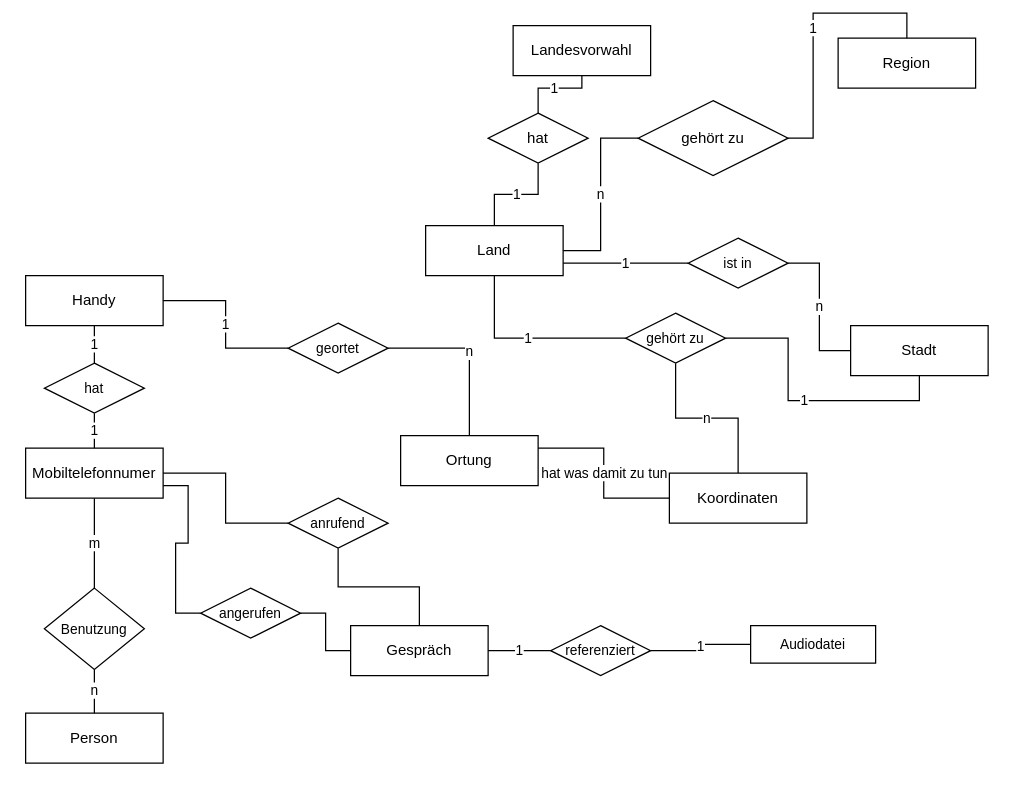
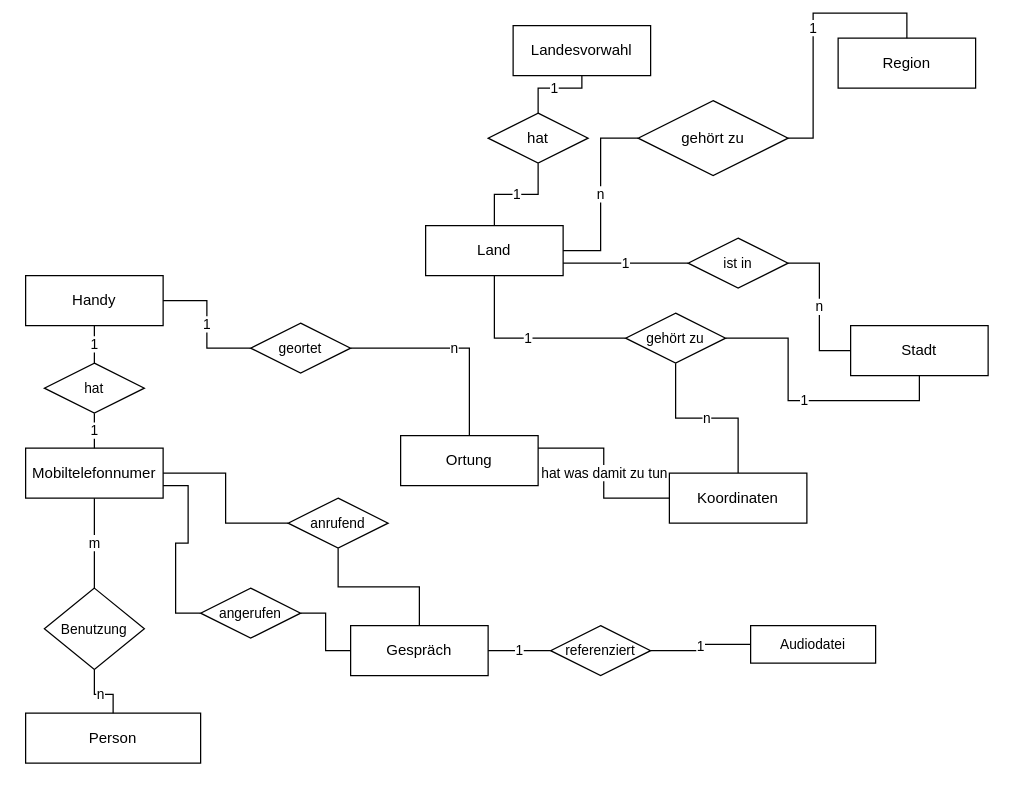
  <mxCell id="0" />
  <mxCell id="1" parent="0" />
  <mxCell id="2" value="Mobiltelefonnumer" style="whiteSpace=wrap;html=1;align=center;" parent="1" vertex="1"><mxGeometry x="20" y="358" width="110" height="40" as="geometry" /></mxCell>
  <mxCell id="3" value="Handy" style="whiteSpace=wrap;html=1;align=center;" parent="1" vertex="1"><mxGeometry x="20" y="220" width="110" height="40" as="geometry" /></mxCell>
  <mxCell id="4" value="1" style="edgeStyle=orthogonalEdgeStyle;rounded=0;orthogonalLoop=1;jettySize=auto;html=1;entryX=0.5;entryY=1;entryDx=0;entryDy=0;endArrow=none;endFill=0;" edge="1" parent="1" source="5" target="20"><mxGeometry relative="1" as="geometry" /></mxCell>
  <mxCell id="5" value="Land" style="whiteSpace=wrap;html=1;align=center;" parent="1" vertex="1"><mxGeometry x="340" y="180" width="110" height="40" as="geometry" /></mxCell>
  <mxCell id="6" value="Landesvorwahl" style="whiteSpace=wrap;html=1;align=center;" parent="1" vertex="1"><mxGeometry x="410" y="20" width="110" height="40" as="geometry" /></mxCell>
  <mxCell id="7" value="Region" style="whiteSpace=wrap;html=1;align=center;" parent="1" vertex="1"><mxGeometry x="670" y="30" width="110" height="40" as="geometry" /></mxCell>
- <mxCell id="8" value="Person" style="whiteSpace=wrap;html=1;align=center;" parent="1" vertex="1"><mxGeometry x="20" y="570" width="110" height="40" as="geometry" /></mxCell>
+ <mxCell id="8" value="Person" style="whiteSpace=wrap;html=1;align=center;" parent="1" vertex="1"><mxGeometry x="20" y="570" width="140" height="40" as="geometry" /></mxCell>
  <mxCell id="9" value="Ortung" style="whiteSpace=wrap;html=1;align=center;" parent="1" vertex="1"><mxGeometry x="320" y="348" width="110" height="40" as="geometry" /></mxCell>
  <mxCell id="10" value="hat was damit zu tun" style="edgeStyle=orthogonalEdgeStyle;shape=connector;rounded=0;orthogonalLoop=1;jettySize=auto;html=1;entryX=1;entryY=0.25;entryDx=0;entryDy=0;labelBackgroundColor=default;strokeColor=default;fontFamily=Helvetica;fontSize=11;fontColor=default;endArrow=none;endFill=0;" edge="1" parent="1" source="12" target="9"><mxGeometry relative="1" as="geometry" /></mxCell>
  <mxCell id="11" value="n" style="edgeStyle=orthogonalEdgeStyle;shape=connector;rounded=0;orthogonalLoop=1;jettySize=auto;html=1;labelBackgroundColor=default;strokeColor=default;fontFamily=Helvetica;fontSize=11;fontColor=default;endArrow=none;endFill=0;" edge="1" parent="1" source="12" target="34"><mxGeometry relative="1" as="geometry" /></mxCell>
  <mxCell id="12" value="Koordinaten" style="whiteSpace=wrap;html=1;align=center;" parent="1" vertex="1"><mxGeometry x="535" y="378" width="110" height="40" as="geometry" /></mxCell>
  <mxCell id="13" value="n" style="edgeStyle=orthogonalEdgeStyle;shape=connector;rounded=0;orthogonalLoop=1;jettySize=auto;html=1;labelBackgroundColor=default;strokeColor=default;fontFamily=Helvetica;fontSize=11;fontColor=default;endArrow=none;endFill=0;entryX=1;entryY=0.5;entryDx=0;entryDy=0;" edge="1" parent="1" source="14" target="22"><mxGeometry relative="1" as="geometry"><mxPoint x="650" y="210" as="targetPoint" /></mxGeometry></mxCell>
  <mxCell id="14" value="Stadt" style="whiteSpace=wrap;html=1;align=center;" parent="1" vertex="1"><mxGeometry x="680" y="260" width="110" height="40" as="geometry" /></mxCell>
  <mxCell id="15" value="Gespräch" style="whiteSpace=wrap;html=1;align=center;" parent="1" vertex="1"><mxGeometry x="280" y="500" width="110" height="40" as="geometry" /></mxCell>
  <mxCell id="16" value="n" style="edgeStyle=orthogonalEdgeStyle;rounded=0;orthogonalLoop=1;jettySize=auto;html=1;entryX=1;entryY=0.5;entryDx=0;entryDy=0;endArrow=none;endFill=0;" edge="1" parent="1" source="18" target="5"><mxGeometry relative="1" as="geometry" /></mxCell>
  <mxCell id="17" value="1" style="edgeStyle=orthogonalEdgeStyle;rounded=0;orthogonalLoop=1;jettySize=auto;html=1;entryX=0.5;entryY=0;entryDx=0;entryDy=0;endArrow=none;endFill=0;" edge="1" parent="1" source="18" target="7"><mxGeometry relative="1" as="geometry" /></mxCell>
  <mxCell id="18" value="gehört zu" style="shape=rhombus;perimeter=rhombusPerimeter;whiteSpace=wrap;html=1;align=center;" vertex="1" parent="1"><mxGeometry x="510" y="80" width="120" height="60" as="geometry" /></mxCell>
  <mxCell id="19" value="1" style="edgeStyle=orthogonalEdgeStyle;rounded=0;orthogonalLoop=1;jettySize=auto;html=1;entryX=0.5;entryY=1;entryDx=0;entryDy=0;endArrow=none;endFill=0;" edge="1" parent="1" source="20" target="6"><mxGeometry relative="1" as="geometry" /></mxCell>
  <mxCell id="20" value="hat" style="shape=rhombus;perimeter=rhombusPerimeter;whiteSpace=wrap;html=1;align=center;" vertex="1" parent="1"><mxGeometry x="390" y="90" width="80" height="40" as="geometry" /></mxCell>
  <mxCell id="21" value="1" style="edgeStyle=orthogonalEdgeStyle;shape=connector;rounded=0;orthogonalLoop=1;jettySize=auto;html=1;entryX=1;entryY=0.75;entryDx=0;entryDy=0;labelBackgroundColor=default;strokeColor=default;fontFamily=Helvetica;fontSize=11;fontColor=default;endArrow=none;endFill=0;" edge="1" parent="1" source="22" target="5"><mxGeometry relative="1" as="geometry" /></mxCell>
  <mxCell id="22" value="ist in" style="shape=rhombus;perimeter=rhombusPerimeter;whiteSpace=wrap;html=1;align=center;fontFamily=Helvetica;fontSize=11;fontColor=default;" vertex="1" parent="1"><mxGeometry x="550" y="190" width="80" height="40" as="geometry" /></mxCell>
  <mxCell id="23" value="1" style="edgeStyle=orthogonalEdgeStyle;shape=connector;rounded=0;orthogonalLoop=1;jettySize=auto;html=1;entryX=0.5;entryY=1;entryDx=0;entryDy=0;labelBackgroundColor=default;strokeColor=default;fontFamily=Helvetica;fontSize=11;fontColor=default;endArrow=none;endFill=0;" edge="1" parent="1" source="25" target="3"><mxGeometry relative="1" as="geometry" /></mxCell>
  <mxCell id="24" value="1" style="edgeStyle=orthogonalEdgeStyle;shape=connector;rounded=0;orthogonalLoop=1;jettySize=auto;html=1;entryX=0.5;entryY=0;entryDx=0;entryDy=0;labelBackgroundColor=default;strokeColor=default;fontFamily=Helvetica;fontSize=11;fontColor=default;endArrow=none;endFill=0;" edge="1" parent="1" source="25" target="2"><mxGeometry relative="1" as="geometry" /></mxCell>
  <mxCell id="25" value="hat" style="shape=rhombus;perimeter=rhombusPerimeter;whiteSpace=wrap;html=1;align=center;fontFamily=Helvetica;fontSize=11;fontColor=default;" vertex="1" parent="1"><mxGeometry x="35" y="290" width="80" height="40" as="geometry" /></mxCell>
  <mxCell id="26" value="m" style="edgeStyle=orthogonalEdgeStyle;shape=connector;rounded=0;orthogonalLoop=1;jettySize=auto;html=1;entryX=0.5;entryY=1;entryDx=0;entryDy=0;labelBackgroundColor=default;strokeColor=default;fontFamily=Helvetica;fontSize=11;fontColor=default;endArrow=none;endFill=0;" edge="1" parent="1" source="28" target="2"><mxGeometry relative="1" as="geometry" /></mxCell>
  <mxCell id="27" value="n" style="edgeStyle=orthogonalEdgeStyle;shape=connector;rounded=0;orthogonalLoop=1;jettySize=auto;html=1;labelBackgroundColor=default;strokeColor=default;fontFamily=Helvetica;fontSize=11;fontColor=default;endArrow=none;endFill=0;" edge="1" parent="1" source="28" target="8"><mxGeometry relative="1" as="geometry" /></mxCell>
  <mxCell id="28" value="Benutzung" style="shape=rhombus;perimeter=rhombusPerimeter;whiteSpace=wrap;html=1;align=center;fontFamily=Helvetica;fontSize=11;fontColor=default;" vertex="1" parent="1"><mxGeometry x="35" y="470" width="80" height="65" as="geometry" /></mxCell>
  <mxCell id="29" value="n" style="edgeStyle=orthogonalEdgeStyle;shape=connector;rounded=0;orthogonalLoop=1;jettySize=auto;html=1;entryX=0.5;entryY=0;entryDx=0;entryDy=0;labelBackgroundColor=default;strokeColor=default;fontFamily=Helvetica;fontSize=11;fontColor=default;endArrow=none;endFill=0;" edge="1" parent="1" source="31" target="9"><mxGeometry relative="1" as="geometry" /></mxCell>
  <mxCell id="30" value="1" style="edgeStyle=orthogonalEdgeStyle;shape=connector;rounded=0;orthogonalLoop=1;jettySize=auto;html=1;entryX=1;entryY=0.5;entryDx=0;entryDy=0;labelBackgroundColor=default;strokeColor=default;fontFamily=Helvetica;fontSize=11;fontColor=default;endArrow=none;endFill=0;" edge="1" parent="1" source="31" target="3"><mxGeometry relative="1" as="geometry" /></mxCell>
- <mxCell id="31" value="geortet" style="shape=rhombus;perimeter=rhombusPerimeter;whiteSpace=wrap;html=1;align=center;fontFamily=Helvetica;fontSize=11;fontColor=default;" vertex="1" parent="1"><mxGeometry x="230" y="258" width="80" height="40" as="geometry" /></mxCell>
+ <mxCell id="31" value="geortet" style="shape=rhombus;perimeter=rhombusPerimeter;whiteSpace=wrap;html=1;align=center;fontFamily=Helvetica;fontSize=11;fontColor=default;" vertex="1" parent="1"><mxGeometry x="200" y="258" width="80" height="40" as="geometry" /></mxCell>
  <mxCell id="32" value="1" style="edgeStyle=orthogonalEdgeStyle;shape=connector;rounded=0;orthogonalLoop=1;jettySize=auto;html=1;entryX=0.5;entryY=1;entryDx=0;entryDy=0;labelBackgroundColor=default;strokeColor=default;fontFamily=Helvetica;fontSize=11;fontColor=default;endArrow=none;endFill=0;" edge="1" parent="1" source="34" target="14"><mxGeometry relative="1" as="geometry" /></mxCell>
  <mxCell id="33" value="1" style="edgeStyle=orthogonalEdgeStyle;shape=connector;rounded=0;orthogonalLoop=1;jettySize=auto;html=1;entryX=0.5;entryY=1;entryDx=0;entryDy=0;labelBackgroundColor=default;strokeColor=default;fontFamily=Helvetica;fontSize=11;fontColor=default;endArrow=none;endFill=0;" edge="1" parent="1" source="34" target="5"><mxGeometry relative="1" as="geometry" /></mxCell>
  <mxCell id="34" value="gehört zu" style="shape=rhombus;perimeter=rhombusPerimeter;whiteSpace=wrap;html=1;align=center;fontFamily=Helvetica;fontSize=11;fontColor=default;" vertex="1" parent="1"><mxGeometry x="500" y="250" width="80" height="40" as="geometry" /></mxCell>
  <mxCell id="35" value="Audiodatei" style="whiteSpace=wrap;html=1;align=center;fontFamily=Helvetica;fontSize=11;fontColor=default;" vertex="1" parent="1"><mxGeometry x="600" y="500" width="100" height="30" as="geometry" /></mxCell>
  <mxCell id="36" value="1" style="edgeStyle=orthogonalEdgeStyle;shape=connector;rounded=0;orthogonalLoop=1;jettySize=auto;html=1;entryX=1;entryY=0.5;entryDx=0;entryDy=0;labelBackgroundColor=default;strokeColor=default;fontFamily=Helvetica;fontSize=11;fontColor=default;endArrow=none;endFill=0;" edge="1" parent="1" source="38" target="15"><mxGeometry relative="1" as="geometry" /></mxCell>
  <mxCell id="37" value="1" style="edgeStyle=orthogonalEdgeStyle;shape=connector;rounded=0;orthogonalLoop=1;jettySize=auto;html=1;entryX=0;entryY=0.5;entryDx=0;entryDy=0;labelBackgroundColor=default;strokeColor=default;fontFamily=Helvetica;fontSize=11;fontColor=default;endArrow=none;endFill=0;" edge="1" parent="1" source="38" target="35"><mxGeometry relative="1" as="geometry" /></mxCell>
  <mxCell id="38" value="referenziert" style="shape=rhombus;perimeter=rhombusPerimeter;whiteSpace=wrap;html=1;align=center;fontFamily=Helvetica;fontSize=11;fontColor=default;" vertex="1" parent="1"><mxGeometry x="440" y="500" width="80" height="40" as="geometry" /></mxCell>
  <mxCell id="39" style="edgeStyle=orthogonalEdgeStyle;shape=connector;rounded=0;orthogonalLoop=1;jettySize=auto;html=1;entryX=1;entryY=0.5;entryDx=0;entryDy=0;labelBackgroundColor=default;strokeColor=default;fontFamily=Helvetica;fontSize=11;fontColor=default;endArrow=none;endFill=0;" edge="1" parent="1" source="41" target="2"><mxGeometry relative="1" as="geometry" /></mxCell>
  <mxCell id="40" style="edgeStyle=orthogonalEdgeStyle;shape=connector;rounded=0;orthogonalLoop=1;jettySize=auto;html=1;entryX=0.5;entryY=0;entryDx=0;entryDy=0;labelBackgroundColor=default;strokeColor=default;fontFamily=Helvetica;fontSize=11;fontColor=default;endArrow=none;endFill=0;" edge="1" parent="1" source="41" target="15"><mxGeometry relative="1" as="geometry" /></mxCell>
  <mxCell id="41" value="anrufend" style="shape=rhombus;perimeter=rhombusPerimeter;whiteSpace=wrap;html=1;align=center;fontFamily=Helvetica;fontSize=11;fontColor=default;" vertex="1" parent="1"><mxGeometry x="230" y="398" width="80" height="40" as="geometry" /></mxCell>
  <mxCell id="42" style="edgeStyle=orthogonalEdgeStyle;shape=connector;rounded=0;orthogonalLoop=1;jettySize=auto;html=1;entryX=1;entryY=0.75;entryDx=0;entryDy=0;labelBackgroundColor=default;strokeColor=default;fontFamily=Helvetica;fontSize=11;fontColor=default;endArrow=none;endFill=0;" edge="1" parent="1" source="44" target="2"><mxGeometry relative="1" as="geometry" /></mxCell>
  <mxCell id="43" style="edgeStyle=orthogonalEdgeStyle;shape=connector;rounded=0;orthogonalLoop=1;jettySize=auto;html=1;entryX=0;entryY=0.5;entryDx=0;entryDy=0;labelBackgroundColor=default;strokeColor=default;fontFamily=Helvetica;fontSize=11;fontColor=default;endArrow=none;endFill=0;" edge="1" parent="1" source="44" target="15"><mxGeometry relative="1" as="geometry" /></mxCell>
  <mxCell id="44" value="angerufen" style="shape=rhombus;perimeter=rhombusPerimeter;whiteSpace=wrap;html=1;align=center;fontFamily=Helvetica;fontSize=11;fontColor=default;" vertex="1" parent="1"><mxGeometry x="160" y="470" width="80" height="40" as="geometry" /></mxCell>
